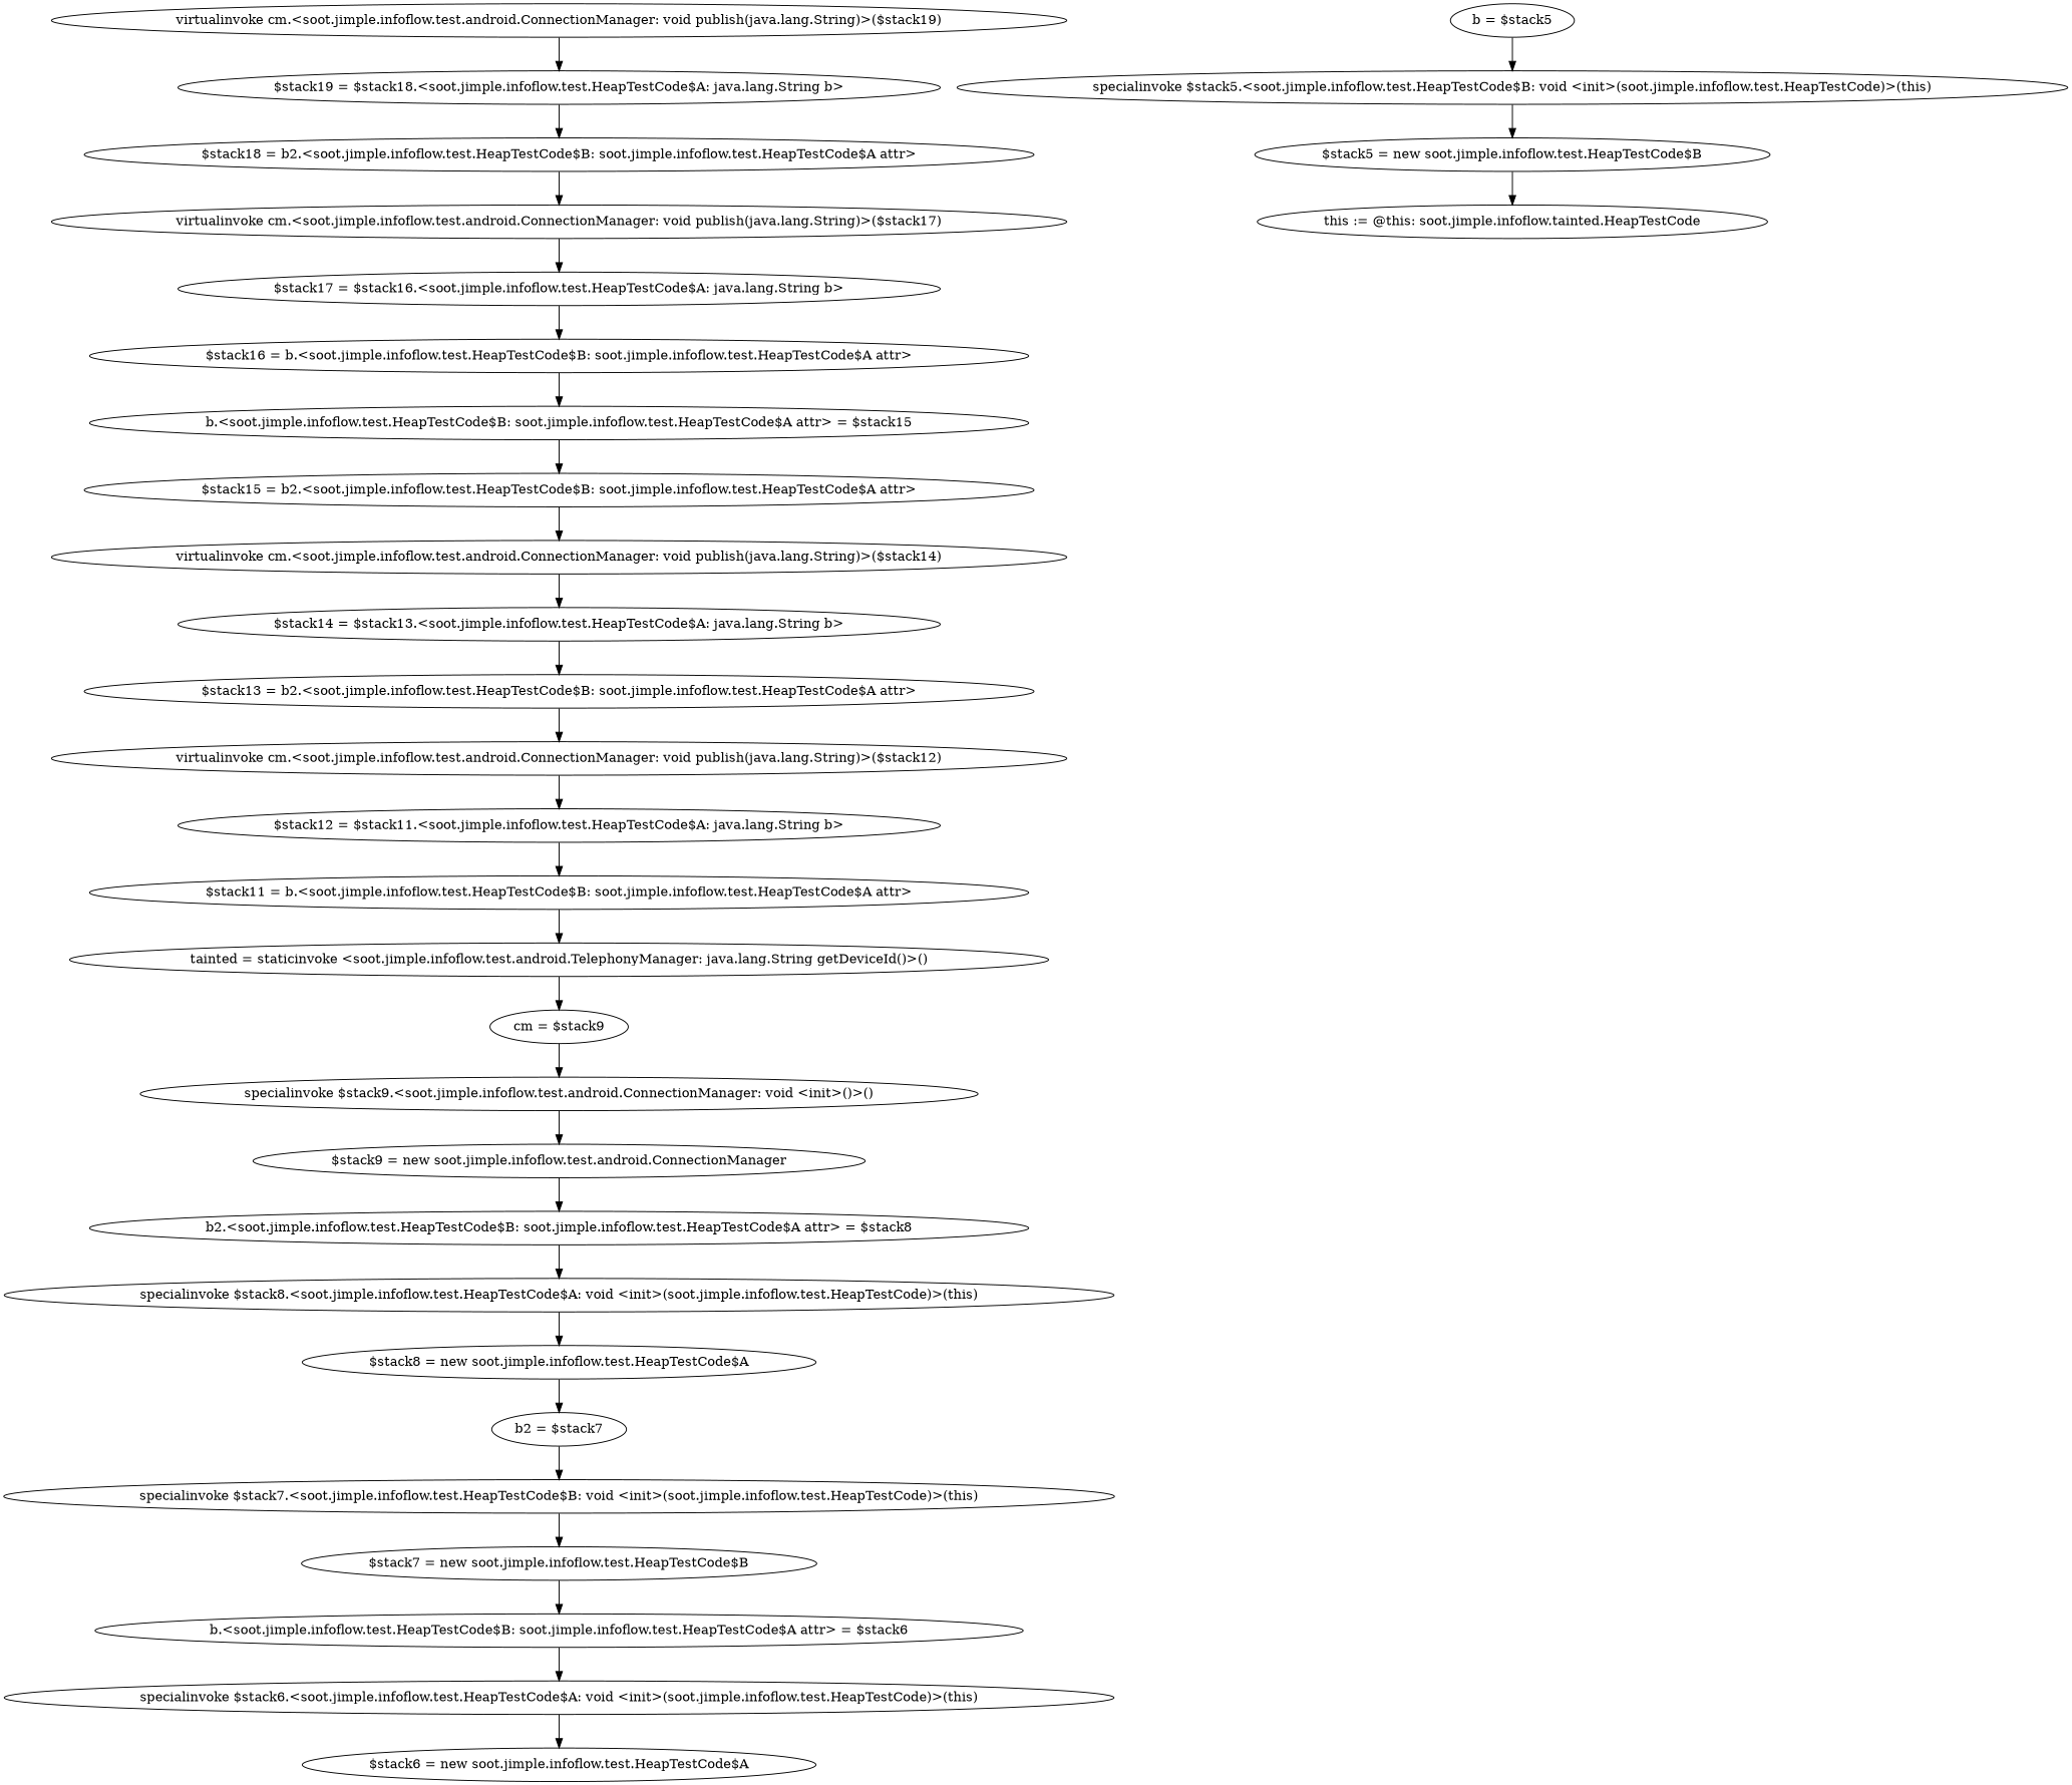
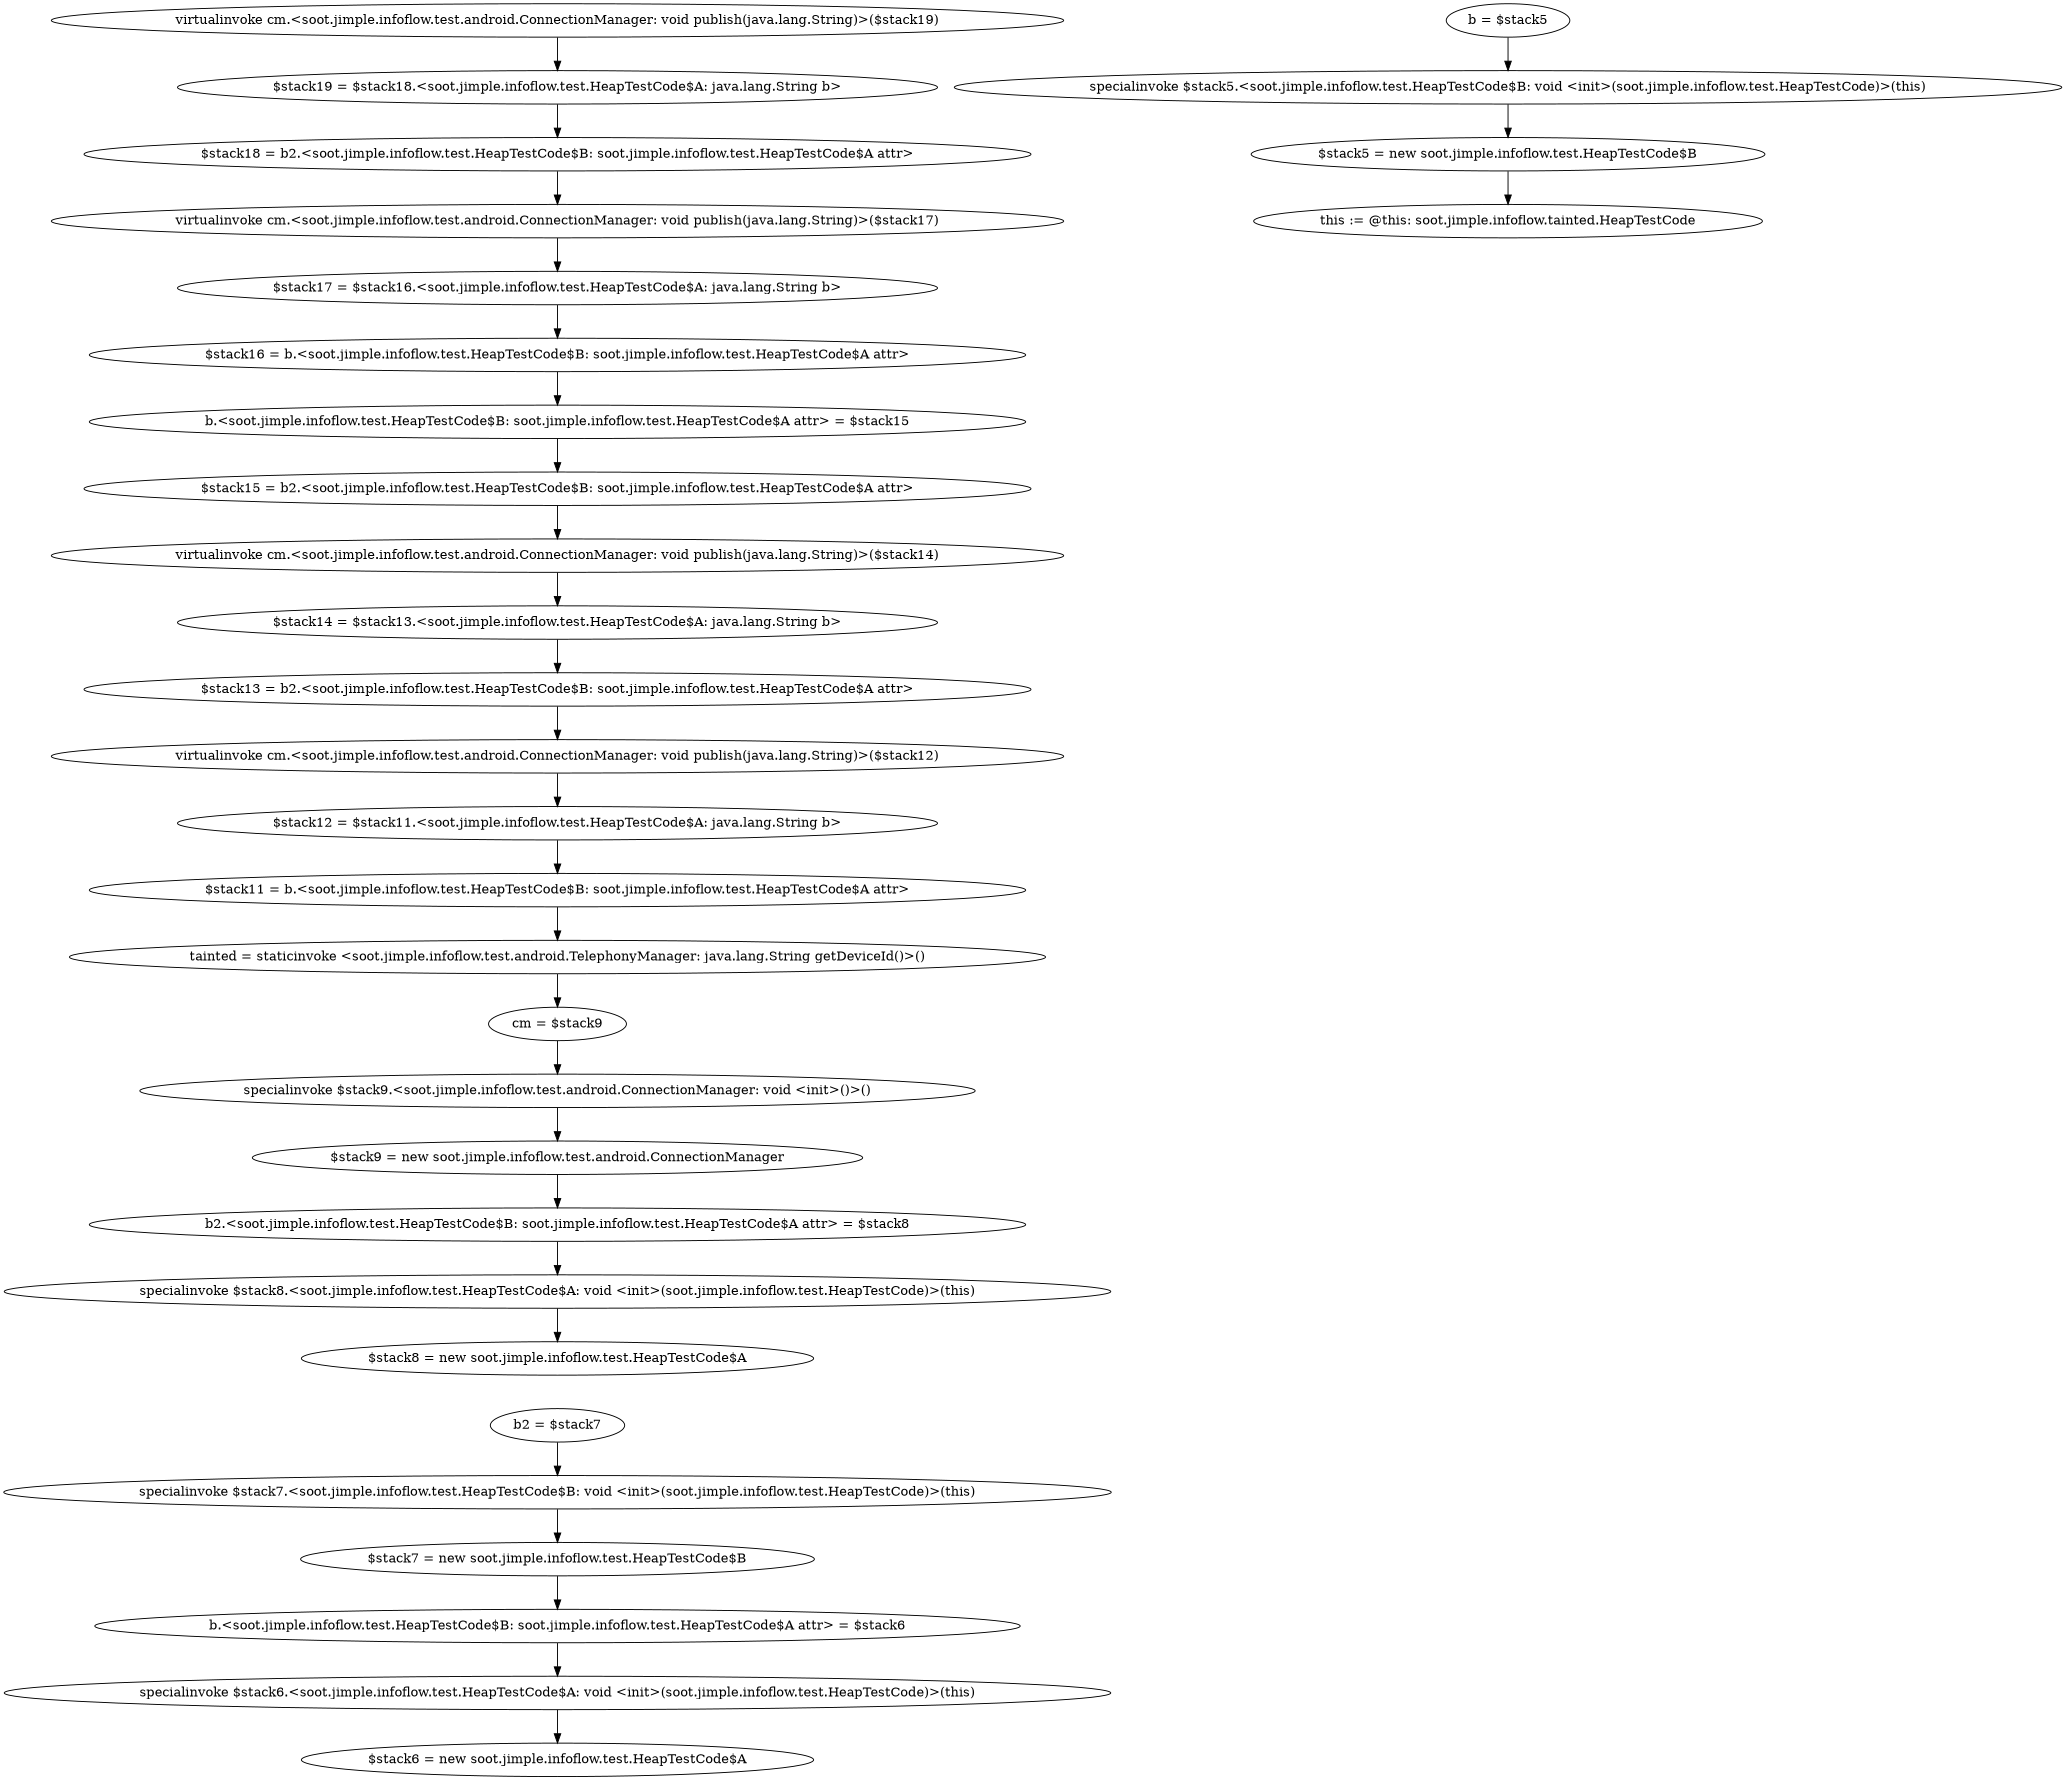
  digraph {
    fontname="DejaVu Serif"
    node [fontname="DejaVu Serif"]
    edge [fontname="DejaVu Serif"]
    "virtualinvoke cm.<soot.jimple.infoflow.test.android.ConnectionManager: void publish(java.lang.String)>($stack19)"
    "$stack19 = $stack18.<soot.jimple.infoflow.test.HeapTestCode$A: java.lang.String b>"
    "$stack18 = b2.<soot.jimple.infoflow.test.HeapTestCode$B: soot.jimple.infoflow.test.HeapTestCode$A attr>"
    "virtualinvoke cm.<soot.jimple.infoflow.test.android.ConnectionManager: void publish(java.lang.String)>($stack17)"
    "$stack17 = $stack16.<soot.jimple.infoflow.test.HeapTestCode$A: java.lang.String b>"
    "$stack16 = b.<soot.jimple.infoflow.test.HeapTestCode$B: soot.jimple.infoflow.test.HeapTestCode$A attr>"
    "b.<soot.jimple.infoflow.test.HeapTestCode$B: soot.jimple.infoflow.test.HeapTestCode$A attr> = $stack15"
    "$stack15 = b2.<soot.jimple.infoflow.test.HeapTestCode$B: soot.jimple.infoflow.test.HeapTestCode$A attr>"
    "virtualinvoke cm.<soot.jimple.infoflow.test.android.ConnectionManager: void publish(java.lang.String)>($stack14)"
    "$stack14 = $stack13.<soot.jimple.infoflow.test.HeapTestCode$A: java.lang.String b>"
    "$stack13 = b2.<soot.jimple.infoflow.test.HeapTestCode$B: soot.jimple.infoflow.test.HeapTestCode$A attr>"
    "virtualinvoke cm.<soot.jimple.infoflow.test.android.ConnectionManager: void publish(java.lang.String)>($stack12)"
    "$stack12 = $stack11.<soot.jimple.infoflow.test.HeapTestCode$A: java.lang.String b>"
    "$stack11 = b.<soot.jimple.infoflow.test.HeapTestCode$B: soot.jimple.infoflow.test.HeapTestCode$A attr>"
    "tainted = staticinvoke <soot.jimple.infoflow.test.android.TelephonyManager: java.lang.String getDeviceId()>()"
    "cm = $stack9"
    "specialinvoke $stack9.<soot.jimple.infoflow.test.android.ConnectionManager: void <init>()>()"
    "$stack9 = new soot.jimple.infoflow.test.android.ConnectionManager"
    "b2.<soot.jimple.infoflow.test.HeapTestCode$B: soot.jimple.infoflow.test.HeapTestCode$A attr> = $stack8"
    "specialinvoke $stack8.<soot.jimple.infoflow.test.HeapTestCode$A: void <init>(soot.jimple.infoflow.test.HeapTestCode)>(this)"
    "$stack8 = new soot.jimple.infoflow.test.HeapTestCode$A"
    "b2 = $stack7"
    "specialinvoke $stack7.<soot.jimple.infoflow.test.HeapTestCode$B: void <init>(soot.jimple.infoflow.test.HeapTestCode)>(this)"
    "$stack7 = new soot.jimple.infoflow.test.HeapTestCode$B"
    "b.<soot.jimple.infoflow.test.HeapTestCode$B: soot.jimple.infoflow.test.HeapTestCode$A attr> = $stack6"
    "specialinvoke $stack6.<soot.jimple.infoflow.test.HeapTestCode$A: void <init>(soot.jimple.infoflow.test.HeapTestCode)>(this)"
    "$stack6 = new soot.jimple.infoflow.test.HeapTestCode$A"
    "b = $stack5"
    "specialinvoke $stack5.<soot.jimple.infoflow.test.HeapTestCode$B: void <init>(soot.jimple.infoflow.test.HeapTestCode)>(this)"
    "$stack5 = new soot.jimple.infoflow.test.HeapTestCode$B"
    n31 [label="this := @this: soot.jimple.infoflow.tainted.HeapTestCode"]
    "virtualinvoke cm.<soot.jimple.infoflow.test.android.ConnectionManager: void publish(java.lang.String)>($stack19)" -> "$stack19 = $stack18.<soot.jimple.infoflow.test.HeapTestCode$A: java.lang.String b>"
    "$stack19 = $stack18.<soot.jimple.infoflow.test.HeapTestCode$A: java.lang.String b>" -> "$stack18 = b2.<soot.jimple.infoflow.test.HeapTestCode$B: soot.jimple.infoflow.test.HeapTestCode$A attr>"
    "$stack18 = b2.<soot.jimple.infoflow.test.HeapTestCode$B: soot.jimple.infoflow.test.HeapTestCode$A attr>" -> "virtualinvoke cm.<soot.jimple.infoflow.test.android.ConnectionManager: void publish(java.lang.String)>($stack17)"
    "virtualinvoke cm.<soot.jimple.infoflow.test.android.ConnectionManager: void publish(java.lang.String)>($stack17)" -> "$stack17 = $stack16.<soot.jimple.infoflow.test.HeapTestCode$A: java.lang.String b>"
    "$stack17 = $stack16.<soot.jimple.infoflow.test.HeapTestCode$A: java.lang.String b>" -> "$stack16 = b.<soot.jimple.infoflow.test.HeapTestCode$B: soot.jimple.infoflow.test.HeapTestCode$A attr>"
    "$stack16 = b.<soot.jimple.infoflow.test.HeapTestCode$B: soot.jimple.infoflow.test.HeapTestCode$A attr>" -> "b.<soot.jimple.infoflow.test.HeapTestCode$B: soot.jimple.infoflow.test.HeapTestCode$A attr> = $stack15"
    "b.<soot.jimple.infoflow.test.HeapTestCode$B: soot.jimple.infoflow.test.HeapTestCode$A attr> = $stack15" -> "$stack15 = b2.<soot.jimple.infoflow.test.HeapTestCode$B: soot.jimple.infoflow.test.HeapTestCode$A attr>"
    "$stack15 = b2.<soot.jimple.infoflow.test.HeapTestCode$B: soot.jimple.infoflow.test.HeapTestCode$A attr>" -> "virtualinvoke cm.<soot.jimple.infoflow.test.android.ConnectionManager: void publish(java.lang.String)>($stack14)"
    "virtualinvoke cm.<soot.jimple.infoflow.test.android.ConnectionManager: void publish(java.lang.String)>($stack14)" -> "$stack14 = $stack13.<soot.jimple.infoflow.test.HeapTestCode$A: java.lang.String b>"
    "$stack14 = $stack13.<soot.jimple.infoflow.test.HeapTestCode$A: java.lang.String b>" -> "$stack13 = b2.<soot.jimple.infoflow.test.HeapTestCode$B: soot.jimple.infoflow.test.HeapTestCode$A attr>"
    "$stack13 = b2.<soot.jimple.infoflow.test.HeapTestCode$B: soot.jimple.infoflow.test.HeapTestCode$A attr>" -> "virtualinvoke cm.<soot.jimple.infoflow.test.android.ConnectionManager: void publish(java.lang.String)>($stack12)"
    "virtualinvoke cm.<soot.jimple.infoflow.test.android.ConnectionManager: void publish(java.lang.String)>($stack12)" -> "$stack12 = $stack11.<soot.jimple.infoflow.test.HeapTestCode$A: java.lang.String b>"
    "$stack12 = $stack11.<soot.jimple.infoflow.test.HeapTestCode$A: java.lang.String b>" -> "$stack11 = b.<soot.jimple.infoflow.test.HeapTestCode$B: soot.jimple.infoflow.test.HeapTestCode$A attr>"
    "$stack11 = b.<soot.jimple.infoflow.test.HeapTestCode$B: soot.jimple.infoflow.test.HeapTestCode$A attr>" -> "tainted = staticinvoke <soot.jimple.infoflow.test.android.TelephonyManager: java.lang.String getDeviceId()>()"
    "tainted = staticinvoke <soot.jimple.infoflow.test.android.TelephonyManager: java.lang.String getDeviceId()>()" -> "cm = $stack9"
    "cm = $stack9" -> "specialinvoke $stack9.<soot.jimple.infoflow.test.android.ConnectionManager: void <init>()>()"
    "specialinvoke $stack9.<soot.jimple.infoflow.test.android.ConnectionManager: void <init>()>()" -> "$stack9 = new soot.jimple.infoflow.test.android.ConnectionManager"
    "$stack9 = new soot.jimple.infoflow.test.android.ConnectionManager" -> "b2.<soot.jimple.infoflow.test.HeapTestCode$B: soot.jimple.infoflow.test.HeapTestCode$A attr> = $stack8"
    "b2.<soot.jimple.infoflow.test.HeapTestCode$B: soot.jimple.infoflow.test.HeapTestCode$A attr> = $stack8" -> "specialinvoke $stack8.<soot.jimple.infoflow.test.HeapTestCode$A: void <init>(soot.jimple.infoflow.test.HeapTestCode)>(this)"
    "specialinvoke $stack8.<soot.jimple.infoflow.test.HeapTestCode$A: void <init>(soot.jimple.infoflow.test.HeapTestCode)>(this)" -> "$stack8 = new soot.jimple.infoflow.test.HeapTestCode$A"
-   "$stack8 = new soot.jimple.infoflow.test.HeapTestCode$A" -> "b2 = $stack7"
    "b2 = $stack7" -> "specialinvoke $stack7.<soot.jimple.infoflow.test.HeapTestCode$B: void <init>(soot.jimple.infoflow.test.HeapTestCode)>(this)"
    "specialinvoke $stack7.<soot.jimple.infoflow.test.HeapTestCode$B: void <init>(soot.jimple.infoflow.test.HeapTestCode)>(this)" -> "$stack7 = new soot.jimple.infoflow.test.HeapTestCode$B"
    "$stack7 = new soot.jimple.infoflow.test.HeapTestCode$B" -> "b.<soot.jimple.infoflow.test.HeapTestCode$B: soot.jimple.infoflow.test.HeapTestCode$A attr> = $stack6"
    "b.<soot.jimple.infoflow.test.HeapTestCode$B: soot.jimple.infoflow.test.HeapTestCode$A attr> = $stack6" -> "specialinvoke $stack6.<soot.jimple.infoflow.test.HeapTestCode$A: void <init>(soot.jimple.infoflow.test.HeapTestCode)>(this)"
    "specialinvoke $stack6.<soot.jimple.infoflow.test.HeapTestCode$A: void <init>(soot.jimple.infoflow.test.HeapTestCode)>(this)" -> "$stack6 = new soot.jimple.infoflow.test.HeapTestCode$A"
    "b = $stack5" -> "specialinvoke $stack5.<soot.jimple.infoflow.test.HeapTestCode$B: void <init>(soot.jimple.infoflow.test.HeapTestCode)>(this)"
    "specialinvoke $stack5.<soot.jimple.infoflow.test.HeapTestCode$B: void <init>(soot.jimple.infoflow.test.HeapTestCode)>(this)" -> "$stack5 = new soot.jimple.infoflow.test.HeapTestCode$B"
    "$stack5 = new soot.jimple.infoflow.test.HeapTestCode$B" -> n31
  }
